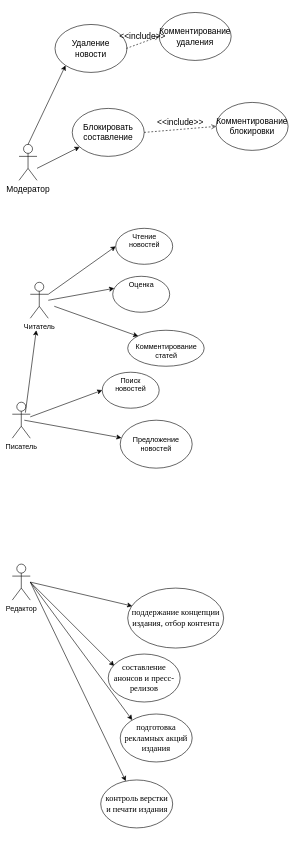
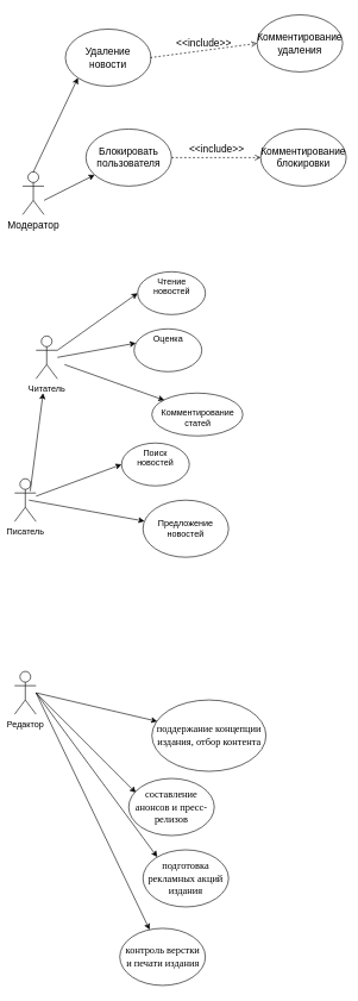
  <mxCell id="0" />
  <mxCell id="1" parent="0" />
  <mxCell id="2" value="Читатель" style="shape=umlActor;verticalLabelPosition=bottom;verticalAlign=top;html=1;outlineConnect=0;" vertex="1" parent="1"><mxGeometry x="50" y="470" width="30" height="60" as="geometry" /></mxCell>
  <mxCell id="3" value="Чтение новостей" style="ellipse;whiteSpace=wrap;html=1;verticalAlign=top;" vertex="1" parent="1"><mxGeometry x="192.5" y="380" width="95" height="60" as="geometry" /></mxCell>
  <mxCell id="4" value="Писатель" style="shape=umlActor;verticalLabelPosition=bottom;verticalAlign=top;html=1;outlineConnect=0;" vertex="1" parent="1"><mxGeometry x="20" y="670" width="30" height="60" as="geometry" /></mxCell>
  <mxCell id="5" value="" style="endArrow=classic;html=1;rounded=0;" edge="1" parent="1" source="4"><mxGeometry width="50" height="50" relative="1" as="geometry"><mxPoint x="70" y="710" as="sourcePoint" /><mxPoint x="170" y="650" as="targetPoint" /></mxGeometry></mxCell>
  <mxCell id="6" value="Поиск&lt;br&gt;новостей" style="ellipse;whiteSpace=wrap;html=1;verticalAlign=top;" vertex="1" parent="1"><mxGeometry x="170" y="620" width="95" height="60" as="geometry" /></mxCell>
  <mxCell id="7" value="" style="endArrow=classic;html=1;rounded=0;" edge="1" parent="1" target="8"><mxGeometry width="50" height="50" relative="1" as="geometry"><mxPoint x="40" y="700" as="sourcePoint" /><mxPoint x="160" y="750" as="targetPoint" /></mxGeometry></mxCell>
  <mxCell id="8" value="Предложение новостей" style="ellipse;whiteSpace=wrap;html=1;" vertex="1" parent="1"><mxGeometry x="200" y="700" width="120" height="80" as="geometry" /></mxCell>
  <mxCell id="9" value="Редактор" style="shape=umlActor;verticalLabelPosition=bottom;verticalAlign=top;html=1;outlineConnect=0;" vertex="1" parent="1"><mxGeometry x="20" y="940" width="30" height="60" as="geometry" /></mxCell>
  <mxCell id="10" value="&lt;span style=&quot;font-family: Georgia, serif; text-align: left;&quot;&gt;&lt;font style=&quot;font-size: 14px;&quot;&gt;поддержание концепции издания, отбор контента&lt;/font&gt;&lt;/span&gt;" style="ellipse;whiteSpace=wrap;html=1;fontSize=14;" vertex="1" parent="1"><mxGeometry x="212.5" y="980" width="160" height="100" as="geometry" /></mxCell>
  <mxCell id="11" value="" style="endArrow=classic;html=1;rounded=0;fontSize=14;" edge="1" parent="1"><mxGeometry width="50" height="50" relative="1" as="geometry"><mxPoint x="50" y="970" as="sourcePoint" /><mxPoint x="220" y="1010" as="targetPoint" /></mxGeometry></mxCell>
  <mxCell id="12" value="" style="endArrow=classic;html=1;rounded=0;fontSize=14;" edge="1" parent="1"><mxGeometry width="50" height="50" relative="1" as="geometry"><mxPoint x="50" y="970" as="sourcePoint" /><mxPoint x="190" y="1110" as="targetPoint" /></mxGeometry></mxCell>
  <mxCell id="13" value="&lt;span style=&quot;font-family: Georgia, serif; text-align: left;&quot;&gt;&lt;font style=&quot;font-size: 14px;&quot;&gt;составление анонсов и&amp;nbsp;пресс-релизов&lt;/font&gt;&lt;/span&gt;" style="ellipse;whiteSpace=wrap;html=1;fontSize=14;" vertex="1" parent="1"><mxGeometry x="180" y="1090" width="120" height="80" as="geometry" /></mxCell>
  <mxCell id="14" value="&lt;span style=&quot;font-family: Georgia, serif; text-align: left;&quot;&gt;&lt;font style=&quot;font-size: 14px;&quot;&gt;подготовка рекламных акций издания&lt;/font&gt;&lt;/span&gt;" style="ellipse;whiteSpace=wrap;html=1;fontSize=14;" vertex="1" parent="1"><mxGeometry x="200" y="1190" width="120" height="80" as="geometry" /></mxCell>
  <mxCell id="15" value="" style="endArrow=classic;html=1;rounded=0;fontSize=14;" edge="1" parent="1"><mxGeometry width="50" height="50" relative="1" as="geometry"><mxPoint x="50" y="970" as="sourcePoint" /><mxPoint x="220" y="1200" as="targetPoint" /></mxGeometry></mxCell>
  <mxCell id="16" value="&lt;span style=&quot;font-family: Georgia, serif; text-align: left;&quot;&gt;&lt;font style=&quot;font-size: 14px;&quot;&gt;контроль верстки и&amp;nbsp;печати издания&lt;/font&gt;&lt;/span&gt;" style="ellipse;whiteSpace=wrap;html=1;fontSize=14;" vertex="1" parent="1"><mxGeometry x="167.5" y="1300" width="120" height="80" as="geometry" /></mxCell>
  <mxCell id="17" value="" style="endArrow=classic;html=1;rounded=0;fontSize=14;" edge="1" parent="1" target="16"><mxGeometry width="50" height="50" relative="1" as="geometry"><mxPoint x="50" y="970" as="sourcePoint" /><mxPoint x="120" y="1110" as="targetPoint" /></mxGeometry></mxCell>
  <mxCell id="18" value="" style="endArrow=classic;html=1;rounded=0;fontSize=14;exitX=0.729;exitY=0.29;exitDx=0;exitDy=0;exitPerimeter=0;" edge="1" parent="1" source="4"><mxGeometry width="50" height="50" relative="1" as="geometry"><mxPoint x="-5" y="620" as="sourcePoint" /><mxPoint x="60" y="550" as="targetPoint" /></mxGeometry></mxCell>
  <mxCell id="19" value="&lt;br&gt;Комментирование статей" style="ellipse;whiteSpace=wrap;html=1;verticalAlign=top;" vertex="1" parent="1"><mxGeometry x="212.5" y="550" width="127.5" height="60" as="geometry" /></mxCell>
  <mxCell id="20" value="" style="endArrow=classic;html=1;rounded=0;fontSize=14;" edge="1" parent="1"><mxGeometry width="50" height="50" relative="1" as="geometry"><mxPoint x="90" y="510" as="sourcePoint" /><mxPoint x="230" y="560" as="targetPoint" /></mxGeometry></mxCell>
  <mxCell id="21" value="" style="endArrow=classic;html=1;rounded=0;fontSize=14;entryX=0;entryY=0.5;entryDx=0;entryDy=0;" edge="1" parent="1" target="3"><mxGeometry width="50" height="50" relative="1" as="geometry"><mxPoint x="80" y="490" as="sourcePoint" /><mxPoint x="130" y="440" as="targetPoint" /></mxGeometry></mxCell>
  <mxCell id="22" value="Оценка" style="ellipse;whiteSpace=wrap;html=1;verticalAlign=top;" vertex="1" parent="1"><mxGeometry x="187.5" y="460" width="95" height="60" as="geometry" /></mxCell>
  <mxCell id="23" value="" style="endArrow=classic;html=1;rounded=0;fontSize=14;" edge="1" parent="1"><mxGeometry width="50" height="50" relative="1" as="geometry"><mxPoint x="80" y="500" as="sourcePoint" /><mxPoint x="190" y="480" as="targetPoint" /></mxGeometry></mxCell>
  <mxCell id="24" value="Модератор" style="shape=umlActor;verticalLabelPosition=bottom;verticalAlign=top;html=1;outlineConnect=0;fontSize=14;" vertex="1" parent="1"><mxGeometry x="31.25" y="240" width="30" height="60" as="geometry" /></mxCell>
  <mxCell id="25" value="" style="endArrow=classic;html=1;rounded=0;fontSize=14;" edge="1" parent="1" target="26"><mxGeometry width="50" height="50" relative="1" as="geometry"><mxPoint x="61.25" y="280" as="sourcePoint" /><mxPoint x="111.25" y="230" as="targetPoint" /></mxGeometry></mxCell>
- <mxCell id="26" value="Блокировать составление" style="ellipse;whiteSpace=wrap;html=1;fontSize=14;" vertex="1" parent="1"><mxGeometry x="120" y="180" width="120" height="80" as="geometry" /></mxCell>
- <mxCell id="27" value="Комментирование блокировки" style="ellipse;whiteSpace=wrap;html=1;fontSize=14;" vertex="1" parent="1"><mxGeometry x="360" y="170" width="120" height="80" as="geometry" /></mxCell>
- <mxCell id="28" value="Комментирование удаления" style="ellipse;whiteSpace=wrap;html=1;fontSize=14;" vertex="1" parent="1"><mxGeometry x="265" y="20" width="120" height="80" as="geometry" /></mxCell>
+ <mxCell id="26" value="Блокировать пользователя" style="ellipse;whiteSpace=wrap;html=1;fontSize=14;" vertex="1" parent="1"><mxGeometry x="120" y="180" width="120" height="80" as="geometry" /></mxCell>
+ <mxCell id="27" value="Комментирование блокировки" style="ellipse;whiteSpace=wrap;html=1;fontSize=14;" vertex="1" parent="1"><mxGeometry x="365" y="180" width="120" height="80" as="geometry" /></mxCell>
+ <mxCell id="28" value="Комментирование удаления" style="ellipse;whiteSpace=wrap;html=1;fontSize=14;" vertex="1" parent="1"><mxGeometry x="360" y="20" width="120" height="80" as="geometry" /></mxCell>
  <mxCell id="29" value="Удаление новости" style="ellipse;whiteSpace=wrap;html=1;fontSize=14;" vertex="1" parent="1"><mxGeometry x="91.25" y="40" width="120" height="80" as="geometry" /></mxCell>
  <mxCell id="30" value="&amp;lt;&amp;lt;include&amp;gt;&amp;gt;" style="html=1;verticalAlign=bottom;labelBackgroundColor=none;endArrow=open;endFill=0;dashed=1;rounded=0;fontSize=14;entryX=0;entryY=0.5;entryDx=0;entryDy=0;" edge="1" parent="1" target="28"><mxGeometry width="160" relative="1" as="geometry"><mxPoint x="210" y="80" as="sourcePoint" /><mxPoint x="371.25" y="140" as="targetPoint" /></mxGeometry></mxCell>
  <mxCell id="31" value="&amp;lt;&amp;lt;include&amp;gt;&amp;gt;" style="html=1;verticalAlign=bottom;labelBackgroundColor=none;endArrow=open;endFill=0;dashed=1;rounded=0;fontSize=14;entryX=0;entryY=0.5;entryDx=0;entryDy=0;" edge="1" parent="1" target="27"><mxGeometry width="160" relative="1" as="geometry"><mxPoint x="240" y="220" as="sourcePoint" /><mxPoint x="422.5" y="200" as="targetPoint" /></mxGeometry></mxCell>
  <mxCell id="32" value="" style="endArrow=classic;html=1;rounded=0;fontSize=14;entryX=0;entryY=1;entryDx=0;entryDy=0;exitX=0.5;exitY=0;exitDx=0;exitDy=0;exitPerimeter=0;" edge="1" parent="1" source="24" target="29"><mxGeometry width="50" height="50" relative="1" as="geometry"><mxPoint x="40" y="205.82" as="sourcePoint" /><mxPoint x="110.958" y="170.004" as="targetPoint" /></mxGeometry></mxCell>
